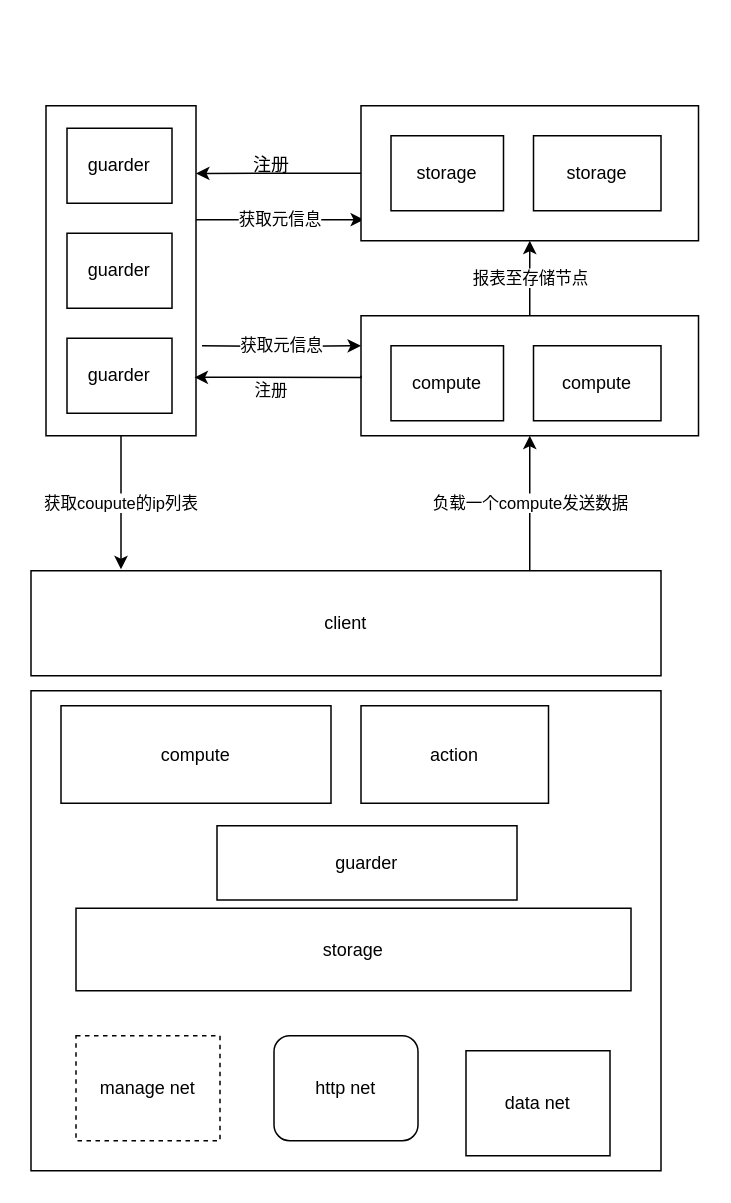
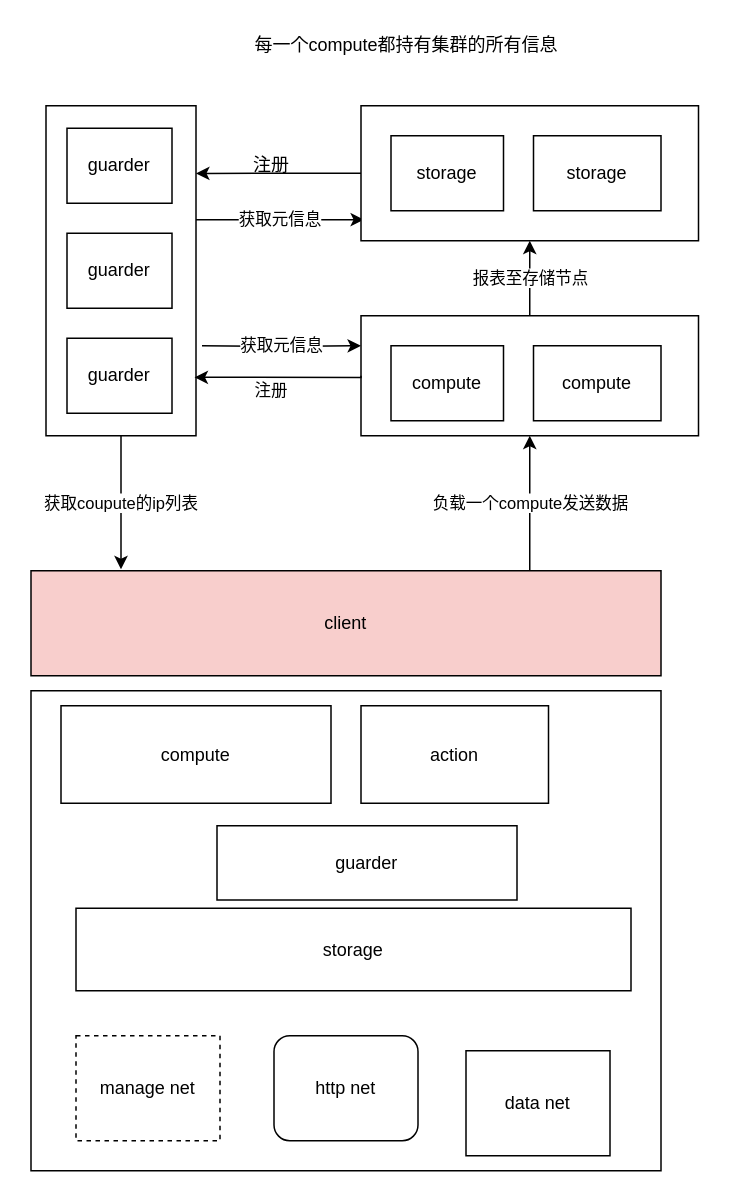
  <mxCell id="0" />
  <mxCell id="1" parent="0" />
  <mxCell id="2" value="" style="rounded=0;whiteSpace=wrap;html=1;" parent="1" vertex="1"><mxGeometry x="240" y="210" width="225" height="80" as="geometry" /></mxCell>
  <mxCell id="3" value="获取元信息" style="edgeStyle=orthogonalEdgeStyle;rounded=0;orthogonalLoop=1;jettySize=auto;html=1;entryX=0.009;entryY=0.844;entryDx=0;entryDy=0;entryPerimeter=0;startArrow=none;startFill=0;endArrow=classic;endFill=1;" parent="1" source="4" target="6" edge="1"><mxGeometry relative="1" as="geometry"><Array as="points"><mxPoint x="150" y="146" /><mxPoint x="150" y="146" /></Array></mxGeometry></mxCell>
  <mxCell id="4" value="" style="rounded=0;whiteSpace=wrap;html=1;" parent="1" vertex="1"><mxGeometry x="30" y="70" width="100" height="220" as="geometry" /></mxCell>
  <mxCell id="5" value="报表至存储节点" style="edgeStyle=orthogonalEdgeStyle;rounded=0;orthogonalLoop=1;jettySize=auto;html=1;startArrow=none;startFill=0;endArrow=classic;endFill=1;exitX=0.5;exitY=0;exitDx=0;exitDy=0;" parent="1" source="2" target="6" edge="1"><mxGeometry relative="1" as="geometry" /></mxCell>
  <mxCell id="6" value="" style="rounded=0;whiteSpace=wrap;html=1;" parent="1" vertex="1"><mxGeometry x="240" y="70" width="225" height="90" as="geometry" /></mxCell>
  <mxCell id="7" value="负载一个compute发送数据" style="edgeStyle=orthogonalEdgeStyle;rounded=0;orthogonalLoop=1;jettySize=auto;html=1;entryX=0.5;entryY=1;entryDx=0;entryDy=0;startArrow=none;startFill=0;endArrow=classic;endFill=1;" parent="1" source="8" target="2" edge="1"><mxGeometry relative="1" as="geometry"><Array as="points"><mxPoint x="353" y="335" /></Array></mxGeometry></mxCell>
- <mxCell id="8" value="client" style="rounded=0;whiteSpace=wrap;html=1;" parent="1" vertex="1"><mxGeometry x="20" y="380" width="420" height="70" as="geometry" /></mxCell>
+ <mxCell id="8" value="client" style="rounded=0;whiteSpace=wrap;html=1;fillColor=#f8cecc;" parent="1" vertex="1"><mxGeometry x="20" y="380" width="420" height="70" as="geometry" /></mxCell>
  <mxCell id="9" value="注册" style="edgeStyle=orthogonalEdgeStyle;rounded=0;orthogonalLoop=1;jettySize=auto;html=1;entryX=0.99;entryY=0.823;entryDx=0;entryDy=0;entryPerimeter=0;startArrow=none;startFill=0;endArrow=classic;endFill=1;exitX=0;exitY=0.5;exitDx=0;exitDy=0;" parent="1" source="2" target="4" edge="1"><mxGeometry x="0.09" y="9" relative="1" as="geometry"><mxPoint x="190" y="251" as="sourcePoint" /><Array as="points"><mxPoint x="240" y="251" /></Array><mxPoint as="offset" /></mxGeometry></mxCell>
  <mxCell id="10" value="compute" style="rounded=0;whiteSpace=wrap;html=1;" parent="1" vertex="1"><mxGeometry x="260" y="230" width="75" height="50" as="geometry" /></mxCell>
  <mxCell id="11" style="edgeStyle=orthogonalEdgeStyle;rounded=0;orthogonalLoop=1;jettySize=auto;html=1;entryX=1;entryY=0.205;entryDx=0;entryDy=0;entryPerimeter=0;startArrow=none;startFill=0;endArrow=classic;endFill=1;exitX=0;exitY=0.5;exitDx=0;exitDy=0;" parent="1" source="6" target="4" edge="1"><mxGeometry relative="1" as="geometry"><mxPoint x="190" y="115" as="sourcePoint" /></mxGeometry></mxCell>
  <mxCell id="12" value="storage" style="rounded=0;whiteSpace=wrap;html=1;" parent="1" vertex="1"><mxGeometry x="260" y="90" width="75" height="50" as="geometry" /></mxCell>
  <mxCell id="13" value="guarder" style="rounded=0;whiteSpace=wrap;html=1;" parent="1" vertex="1"><mxGeometry x="44" y="155" width="70" height="50" as="geometry" /></mxCell>
  <mxCell id="14" value="获取coupute的ip列表" style="rounded=0;orthogonalLoop=1;jettySize=auto;html=1;startArrow=none;startFill=0;exitX=0.5;exitY=1;exitDx=0;exitDy=0;" parent="1" source="4" edge="1"><mxGeometry relative="1" as="geometry"><mxPoint x="-5" y="210" as="sourcePoint" /><mxPoint x="80" y="379" as="targetPoint" /></mxGeometry></mxCell>
  <mxCell id="15" value="compute" style="rounded=0;whiteSpace=wrap;html=1;" parent="1" vertex="1"><mxGeometry x="355" y="230" width="85" height="50" as="geometry" /></mxCell>
  <mxCell id="16" value="storage" style="rounded=0;whiteSpace=wrap;html=1;" parent="1" vertex="1"><mxGeometry x="355" y="90" width="85" height="50" as="geometry" /></mxCell>
  <mxCell id="17" value="guarder" style="rounded=0;whiteSpace=wrap;html=1;" parent="1" vertex="1"><mxGeometry x="44" y="225" width="70" height="50" as="geometry" /></mxCell>
  <mxCell id="18" value="guarder" style="rounded=0;whiteSpace=wrap;html=1;" parent="1" vertex="1"><mxGeometry x="44" y="85" width="70" height="50" as="geometry" /></mxCell>
  <mxCell id="19" value="注册" style="text;html=1;align=center;verticalAlign=middle;resizable=0;points=[];autosize=1;strokeColor=none;" parent="1" vertex="1"><mxGeometry x="160" y="100" width="40" height="20" as="geometry" /></mxCell>
+ <mxCell id="20" value="每一个compute都持有集群的所有信息" style="text;html=1;align=center;verticalAlign=middle;resizable=0;points=[];autosize=1;strokeColor=none;" parent="1" vertex="1"><mxGeometry x="160" y="20" width="220" height="20" as="geometry" /></mxCell>
  <mxCell id="21" value="获取元信息" style="edgeStyle=orthogonalEdgeStyle;rounded=0;orthogonalLoop=1;jettySize=auto;html=1;entryX=0;entryY=0.25;entryDx=0;entryDy=0;startArrow=none;startFill=0;endArrow=classic;endFill=1;" parent="1" target="2" edge="1"><mxGeometry relative="1" as="geometry"><mxPoint x="134" y="230" as="sourcePoint" /><mxPoint x="226.025" y="230" as="targetPoint" /><Array as="points" /></mxGeometry></mxCell>
  <mxCell id="22" value="" style="rounded=0;whiteSpace=wrap;html=1;" parent="1" vertex="1"><mxGeometry x="20" y="460" width="420" height="320" as="geometry" /></mxCell>
  <mxCell id="23" value="manage net" style="rounded=0;whiteSpace=wrap;html=1;dashed=1;" parent="1" vertex="1"><mxGeometry x="50" y="690" width="96" height="70" as="geometry" /></mxCell>
  <mxCell id="24" value="data net" style="rounded=0;whiteSpace=wrap;html=1;" parent="1" vertex="1"><mxGeometry x="310" y="700" width="96" height="70" as="geometry" /></mxCell>
  <mxCell id="25" value="&lt;span&gt;http net&lt;/span&gt;" style="whiteSpace=wrap;html=1;rounded=1;" parent="1" vertex="1"><mxGeometry x="182" y="690" width="96" height="70" as="geometry" /></mxCell>
  <mxCell id="26" value="guarder" style="rounded=0;whiteSpace=wrap;html=1;" parent="1" vertex="1"><mxGeometry x="144" y="550" width="200" height="49.5" as="geometry" /></mxCell>
  <mxCell id="27" value="compute" style="rounded=0;whiteSpace=wrap;html=1;" parent="1" vertex="1"><mxGeometry x="40" y="470" width="180" height="65" as="geometry" /></mxCell>
  <mxCell id="28" value="storage" style="rounded=0;whiteSpace=wrap;html=1;" parent="1" vertex="1"><mxGeometry x="50" y="605" width="370" height="55" as="geometry" /></mxCell>
  <mxCell id="29" value="action" style="rounded=0;whiteSpace=wrap;html=1;" parent="1" vertex="1"><mxGeometry x="240" y="470" width="125" height="65" as="geometry" /></mxCell>
